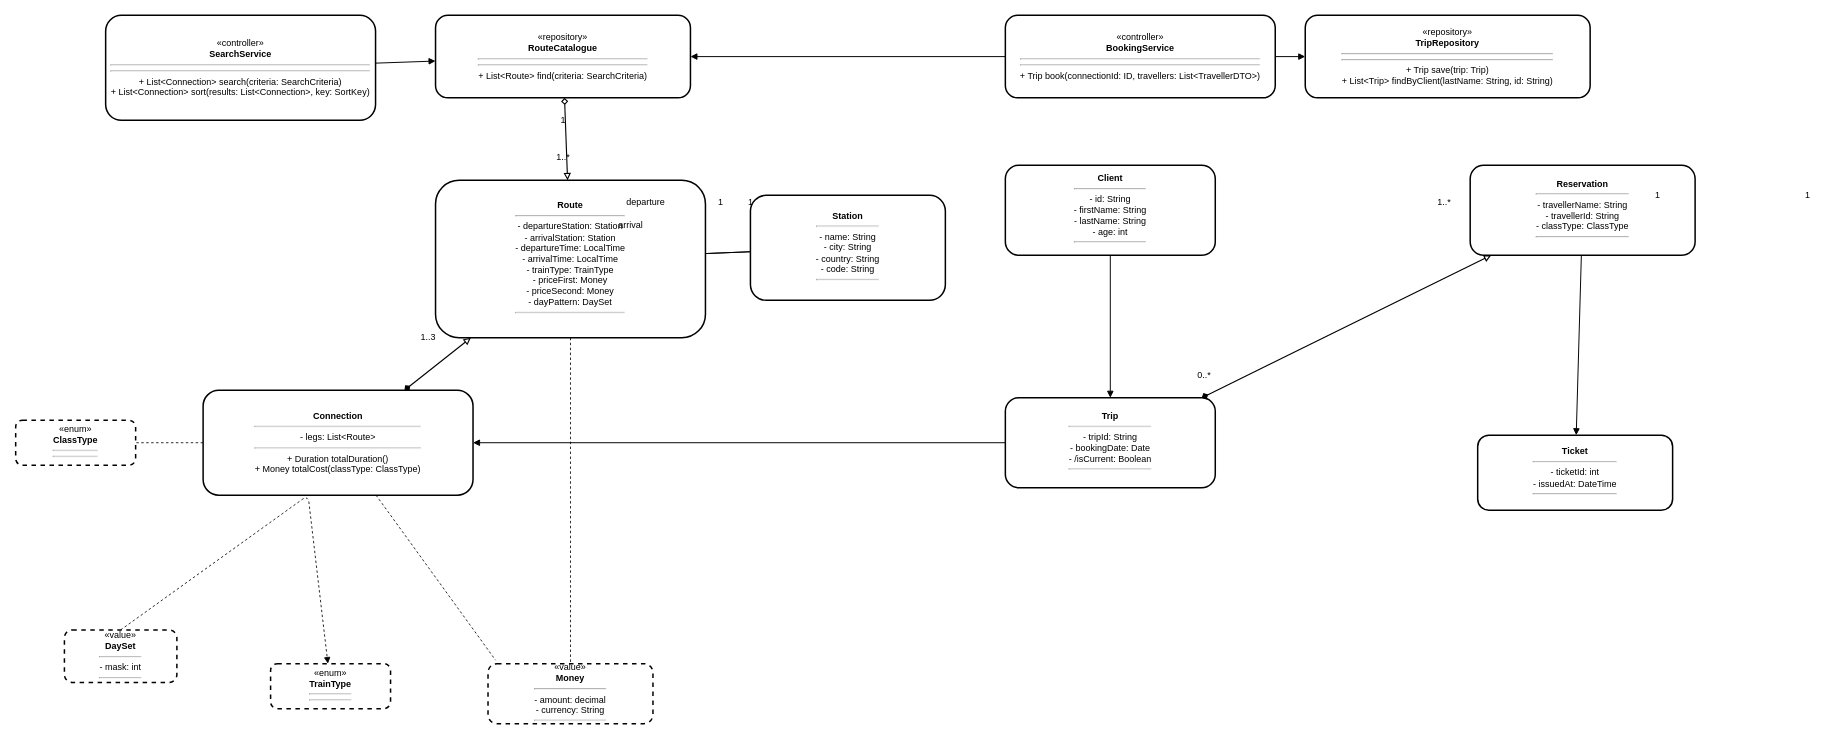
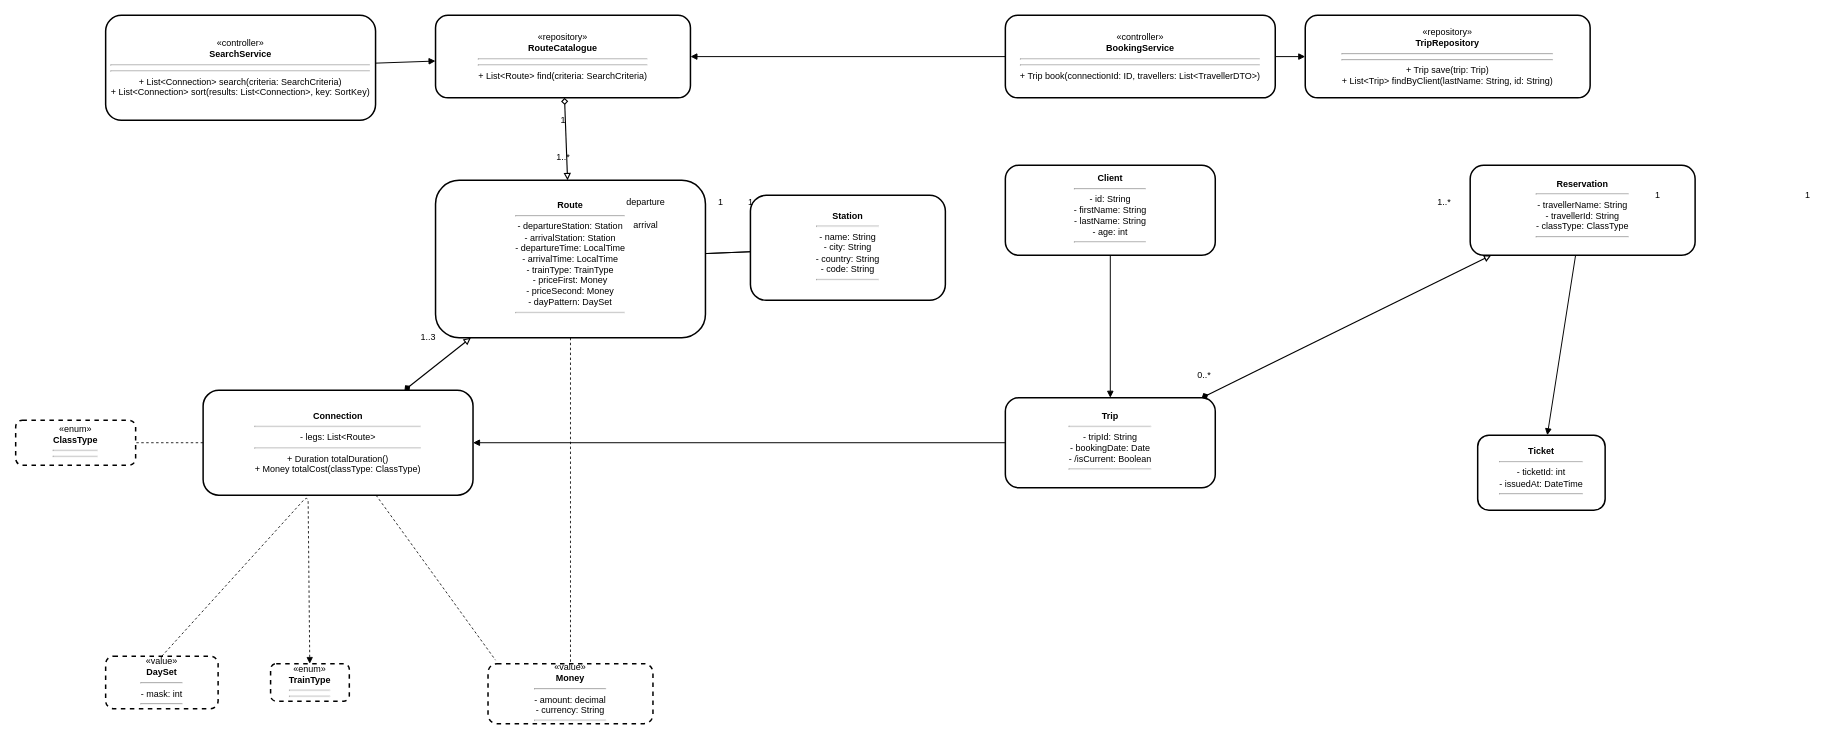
  <mxCell id="0" />
  <mxCell id="1" parent="0" />
  <mxCell id="2" value="&amp;laquo;controller&amp;raquo;&lt;br/&gt;&lt;b&gt;SearchService&lt;/b&gt;&lt;hr/&gt;&lt;hr/&gt;+ List&amp;lt;Connection&amp;gt; search(criteria: SearchCriteria)&lt;br/&gt;+ List&amp;lt;Connection&amp;gt; sort(results: List&amp;lt;Connection&amp;gt;, key: SortKey)" style="shape=rect;whiteSpace=wrap;html=1;rounded=1;strokeWidth=2;" parent="1" vertex="1"><mxGeometry x="140" y="20" width="360" height="140" as="geometry" /></mxCell>
  <mxCell id="3" value="&amp;laquo;repository&amp;raquo;&lt;br/&gt;&lt;b&gt;RouteCatalogue&lt;/b&gt;&lt;hr/&gt;&lt;hr/&gt;+ List&amp;lt;Route&amp;gt; find(criteria: SearchCriteria)" style="shape=rect;whiteSpace=wrap;html=1;rounded=1;strokeWidth=2;" parent="1" vertex="1"><mxGeometry x="580" y="20" width="340" height="110" as="geometry" /></mxCell>
  <mxCell id="4" value="&lt;b&gt;Connection&lt;/b&gt;&lt;hr/&gt;- legs: List&amp;lt;Route&amp;gt;&lt;hr/&gt;+ Duration totalDuration()&lt;br/&gt;+ Money totalCost(classType: ClassType)" style="shape=rect;whiteSpace=wrap;html=1;rounded=1;strokeWidth=2;" parent="1" vertex="1"><mxGeometry x="270" y="520" width="360" height="140" as="geometry" /></mxCell>
  <mxCell id="5" value="&lt;b&gt;Route&lt;/b&gt;&lt;hr/&gt;- departureStation: Station&lt;br/&gt;- arrivalStation: Station&lt;br/&gt;- departureTime: LocalTime&lt;br/&gt;- arrivalTime: LocalTime&lt;br/&gt;- trainType: TrainType&lt;br/&gt;- priceFirst: Money&lt;br/&gt;- priceSecond: Money&lt;br/&gt;- dayPattern: DaySet&lt;hr/&gt;" style="shape=rect;whiteSpace=wrap;html=1;rounded=1;strokeWidth=2;" parent="1" vertex="1"><mxGeometry x="580" y="240" width="360" height="210" as="geometry" /></mxCell>
  <mxCell id="6" value="&lt;b&gt;Station&lt;/b&gt;&lt;hr/&gt;- name: String&lt;br/&gt;- city: String&lt;br/&gt;- country: String&lt;br/&gt;- code: String&lt;hr/&gt;" style="shape=rect;whiteSpace=wrap;html=1;rounded=1;strokeWidth=2;" parent="1" vertex="1"><mxGeometry x="1000" y="260" width="260" height="140" as="geometry" /></mxCell>
- <mxCell id="7" value="&amp;laquo;enum&amp;raquo;&lt;br/&gt;&lt;b&gt;TrainType&lt;/b&gt;&lt;hr/&gt;&lt;hr/&gt;" style="shape=rect;whiteSpace=wrap;html=1;rounded=1;strokeWidth=2;dashed=1;" parent="1" vertex="1"><mxGeometry x="360" y="884.69" width="160" height="60" as="geometry" /></mxCell>
+ <mxCell id="7" value="&amp;laquo;enum&amp;raquo;&lt;br/&gt;&lt;b&gt;TrainType&lt;/b&gt;&lt;hr/&gt;&lt;hr/&gt;" style="shape=rect;whiteSpace=wrap;html=1;rounded=1;strokeWidth=2;dashed=1;" parent="1" vertex="1"><mxGeometry x="360" y="884.69" width="105" height="50" as="geometry" /></mxCell>
  <mxCell id="8" value="&amp;laquo;enum&amp;raquo;&lt;br/&gt;&lt;b&gt;ClassType&lt;/b&gt;&lt;hr/&gt;&lt;hr/&gt;" style="shape=rect;whiteSpace=wrap;html=1;rounded=1;strokeWidth=2;dashed=1;" parent="1" vertex="1"><mxGeometry y="560" width="160" height="60" as="geometry" x="20" /></mxCell>
  <mxCell id="9" value="&amp;laquo;value&amp;raquo;&lt;br/&gt;&lt;b&gt;Money&lt;/b&gt;&lt;hr/&gt;- amount: decimal&lt;br/&gt;- currency: String&lt;hr/&gt;" style="shape=rect;whiteSpace=wrap;html=1;rounded=1;strokeWidth=2;dashed=1;" parent="1" vertex="1"><mxGeometry x="650" y="884.69" width="220" height="80" as="geometry" /></mxCell>
- <mxCell id="10" value="&amp;laquo;value&amp;raquo;&lt;br/&gt;&lt;b&gt;DaySet&lt;/b&gt;&lt;hr/&gt;- mask: int&lt;hr/&gt;" style="shape=rect;whiteSpace=wrap;html=1;rounded=1;strokeWidth=2;dashed=1;" parent="1" vertex="1"><mxGeometry x="85" y="839.69" width="150" height="70" as="geometry" /></mxCell>
+ <mxCell id="10" value="&amp;laquo;value&amp;raquo;&lt;br/&gt;&lt;b&gt;DaySet&lt;/b&gt;&lt;hr/&gt;- mask: int&lt;hr/&gt;" style="shape=rect;whiteSpace=wrap;html=1;rounded=1;strokeWidth=2;dashed=1;" parent="1" vertex="1"><mxGeometry x="140" y="874.69" width="150" height="70" as="geometry" /></mxCell>
  <mxCell id="11" value="&amp;laquo;controller&amp;raquo;&lt;br/&gt;&lt;b&gt;BookingService&lt;/b&gt;&lt;hr/&gt;&lt;hr/&gt;+ Trip book(connectionId: ID, travellers: List&amp;lt;TravellerDTO&amp;gt;)" style="shape=rect;whiteSpace=wrap;html=1;rounded=1;strokeWidth=2;" parent="1" vertex="1"><mxGeometry x="1340" y="20" width="360" height="110" as="geometry" /></mxCell>
  <mxCell id="12" value="&amp;laquo;repository&amp;raquo;&lt;br/&gt;&lt;b&gt;TripRepository&lt;/b&gt;&lt;hr/&gt;&lt;hr/&gt;+ Trip save(trip: Trip)&lt;br/&gt;+ List&amp;lt;Trip&amp;gt; findByClient(lastName: String, id: String)" style="shape=rect;whiteSpace=wrap;html=1;rounded=1;strokeWidth=2;" parent="1" vertex="1"><mxGeometry x="1740" y="20" width="380" height="110" as="geometry" /></mxCell>
  <mxCell id="13" value="&lt;b&gt;Client&lt;/b&gt;&lt;hr/&gt;- id: String&lt;br/&gt;- firstName: String&lt;br/&gt;- lastName: String&lt;br/&gt;- age: int&lt;hr/&gt;" style="shape=rect;whiteSpace=wrap;html=1;rounded=1;strokeWidth=2;" parent="1" vertex="1"><mxGeometry x="1340" y="220" width="280" height="120" as="geometry" /></mxCell>
  <mxCell id="14" value="&lt;b&gt;Trip&lt;/b&gt;&lt;hr/&gt;- tripId: String&lt;br/&gt;- bookingDate: Date&lt;br/&gt;- /isCurrent: Boolean&lt;hr/&gt;" style="shape=rect;whiteSpace=wrap;html=1;rounded=1;strokeWidth=2;" parent="1" vertex="1"><mxGeometry x="1340" y="530" width="280" height="120" as="geometry" /></mxCell>
  <mxCell id="15" value="&lt;b&gt;Reservation&lt;/b&gt;&lt;hr/&gt;- travellerName: String&lt;br/&gt;- travellerId: String&lt;br/&gt;- classType: ClassType&lt;hr/&gt;" style="shape=rect;whiteSpace=wrap;html=1;rounded=1;strokeWidth=2;" parent="1" vertex="1"><mxGeometry x="1960" y="220" width="300" height="120" as="geometry" /></mxCell>
- <mxCell id="16" value="&lt;b&gt;Ticket&lt;/b&gt;&lt;hr/&gt;- ticketId: int&lt;br/&gt;- issuedAt: DateTime&lt;hr/&gt;" style="shape=rect;whiteSpace=wrap;html=1;rounded=1;strokeWidth=2;" parent="1" vertex="1"><mxGeometry x="1970" y="580" width="260" height="100" as="geometry" /></mxCell>
+ <mxCell id="16" value="&lt;b&gt;Ticket&lt;/b&gt;&lt;hr/&gt;- ticketId: int&lt;br/&gt;- issuedAt: DateTime&lt;hr/&gt;" style="shape=rect;whiteSpace=wrap;html=1;rounded=1;strokeWidth=2;" parent="1" vertex="1"><mxGeometry x="1970" y="580" width="170" height="100" as="geometry" /></mxCell>
  <mxCell id="17" value="" style="endArrow=block;html=1;strokeWidth=1.3;" parent="1" source="2" target="3" edge="1"><mxGeometry relative="1" as="geometry" /></mxCell>
  <mxCell id="18" value="" style="endArrow=block;endFill=0;startArrow=diamond;startFill=0;html=1;strokeWidth=1.5;" parent="1" source="3" target="5" edge="1"><mxGeometry relative="1" as="geometry" /></mxCell>
  <mxCell id="19" value="1" style="text;html=1;strokeColor=none;fillColor=none;align=center;verticalAlign=middle;" parent="1" vertex="1"><mxGeometry x="730" y="150" width="40" height="20" as="geometry" /></mxCell>
  <mxCell id="20" value="1..*" style="text;html=1;strokeColor=none;fillColor=none;align=center;verticalAlign=middle;" parent="1" vertex="1"><mxGeometry x="730" y="200" width="40" height="20" as="geometry" /></mxCell>
  <mxCell id="21" value="" style="endArrow=block;endFill=0;startArrow=diamond;startFill=1;html=1;strokeWidth=1.5;" parent="1" source="4" target="5" edge="1"><mxGeometry relative="1" as="geometry" /></mxCell>
  <mxCell id="22" value="1..3" style="text;html=1;strokeColor=none;fillColor=none;align=center;verticalAlign=middle;" parent="1" vertex="1"><mxGeometry x="550" y="440" width="40" height="20" as="geometry" /></mxCell>
  <mxCell id="23" value="" style="endArrow=none;html=1;strokeWidth=1.3;" parent="1" source="5" target="6" edge="1"><mxGeometry relative="1" as="geometry" /></mxCell>
  <mxCell id="24" value="departure" style="text;html=1;strokeColor=none;fillColor=none;align=center;verticalAlign=middle;" parent="1" vertex="1"><mxGeometry x="820" y="260" width="80" height="20" as="geometry" /></mxCell>
  <mxCell id="25" value="" style="endArrow=none;html=1;strokeWidth=1.3;" parent="1" source="5" target="6" edge="1"><mxGeometry relative="1" as="geometry" /></mxCell>
- <mxCell id="26" value="arrival" style="text;html=1;strokeColor=none;fillColor=none;align=center;verticalAlign=middle;" parent="1" vertex="1"><mxGeometry x="800" y="290" width="80" height="20" as="geometry" /></mxCell>
+ <mxCell id="26" value="arrival" style="text;html=1;strokeColor=none;fillColor=none;align=center;verticalAlign=middle;" parent="1" vertex="1"><mxGeometry x="820" y="290" width="80" height="20" as="geometry" /></mxCell>
  <mxCell id="27" value="1" style="text;html=1;strokeColor=none;fillColor=none;align=center;verticalAlign=middle;" parent="1" vertex="1"><mxGeometry x="940" y="260" width="40" height="20" as="geometry" /></mxCell>
  <mxCell id="28" value="1" style="text;html=1;strokeColor=none;fillColor=none;align=center;verticalAlign=middle;" parent="1" vertex="1"><mxGeometry x="980" y="260" width="40" height="20" as="geometry" /></mxCell>
  <mxCell id="29" value="" style="endArrow=block;dashed=1;html=1;strokeWidth=1.1;exitX=0.5;exitY=0;exitDx=0;exitDy=0;" parent="1" source="10" target="7" edge="1"><mxGeometry relative="1" as="geometry"><mxPoint x="490" y="870" as="sourcePoint" /><Array as="points"><mxPoint x="410" y="660" /></Array></mxGeometry></mxCell>
  <mxCell id="30" value="" style="endArrow=none;dashed=1;html=1;strokeWidth=1.1;" parent="1" source="4" target="8" edge="1"><mxGeometry relative="1" as="geometry" /></mxCell>
  <mxCell id="31" value="" style="endArrow=none;dashed=1;html=1;strokeWidth=1.1;" parent="1" source="5" target="9" edge="1"><mxGeometry relative="1" as="geometry" /></mxCell>
  <mxCell id="32" value="" style="endArrow=none;dashed=1;html=1;strokeWidth=1.1;" parent="1" source="4" edge="1"><mxGeometry relative="1" as="geometry"><mxPoint x="660" y="880" as="targetPoint" /></mxGeometry></mxCell>
  <mxCell id="33" value="" style="endArrow=block;html=1;strokeWidth=1.3;" parent="1" source="11" target="12" edge="1"><mxGeometry relative="1" as="geometry" /></mxCell>
  <mxCell id="34" value="" style="endArrow=block;html=1;strokeWidth=1.3;" parent="1" source="11" target="3" edge="1"><mxGeometry relative="1" as="geometry" /></mxCell>
  <mxCell id="35" value="" style="endArrow=block;html=1;strokeWidth=1.3;" parent="1" source="13" target="14" edge="1"><mxGeometry relative="1" as="geometry" /></mxCell>
  <mxCell id="36" value="0..*" style="text;html=1;strokeColor=none;fillColor=none;align=center;verticalAlign=middle;" parent="1" vertex="1"><mxGeometry x="1580" y="490" width="50" height="20" as="geometry" /></mxCell>
  <mxCell id="37" value="" style="endArrow=block;endFill=0;startArrow=diamond;startFill=1;html=1;strokeWidth=1.5;" parent="1" source="14" target="15" edge="1"><mxGeometry relative="1" as="geometry" /></mxCell>
  <mxCell id="38" value="1..*" style="text;html=1;strokeColor=none;fillColor=none;align=center;verticalAlign=middle;" parent="1" vertex="1"><mxGeometry x="1900" y="260" width="50" height="20" as="geometry" /></mxCell>
  <mxCell id="39" value="" style="endArrow=block;html=1;strokeWidth=1.3;" parent="1" source="15" target="16" edge="1"><mxGeometry relative="1" as="geometry" /></mxCell>
  <mxCell id="40" value="1" style="text;html=1;strokeColor=none;fillColor=none;align=center;verticalAlign=middle;" parent="1" vertex="1"><mxGeometry x="2190" y="250" width="40" height="20" as="geometry" /></mxCell>
  <mxCell id="41" value="1" style="text;html=1;strokeColor=none;fillColor=none;align=center;verticalAlign=middle;" parent="1" vertex="1"><mxGeometry x="2390" y="250" width="40" height="20" as="geometry" /></mxCell>
  <mxCell id="42" value="" style="endArrow=block;html=1;strokeWidth=1.3;" parent="1" source="14" target="4" edge="1"><mxGeometry relative="1" as="geometry" /></mxCell>
